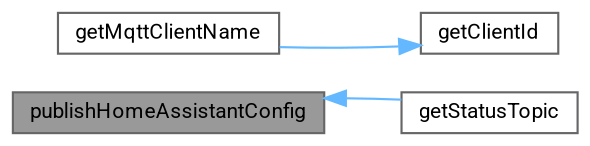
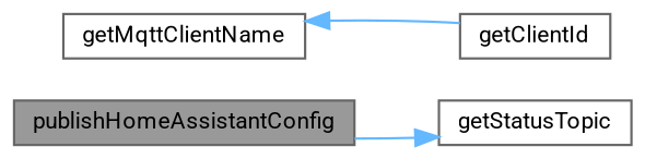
  digraph {
    fontname=Roboto
    rankdir=LR
    node [color=grey40 fillcolor=white fontname=Roboto fontsize=10 shape=box style=filled]
    edge [color=steelblue1 fontname=Roboto fontsize=10 labelfontname=Helvetica labelfontsize=10 style=solid]
    n1 [color=gray40 fillcolor=grey60 fontcolor=black height=0.2 label=publishHomeAssistantConfig width=0.4]
    n2 [height=0.2 label=getStatusTopic width=0.4]
    n3 [height=0.2 label=getMqttClientName width=0.4]
    n4 [height=0.2 label=getClientId width=0.4]
-   n2 -> n1
-   n3 -> n4
+   n1 -> n2
+   n4 -> n3
  }
